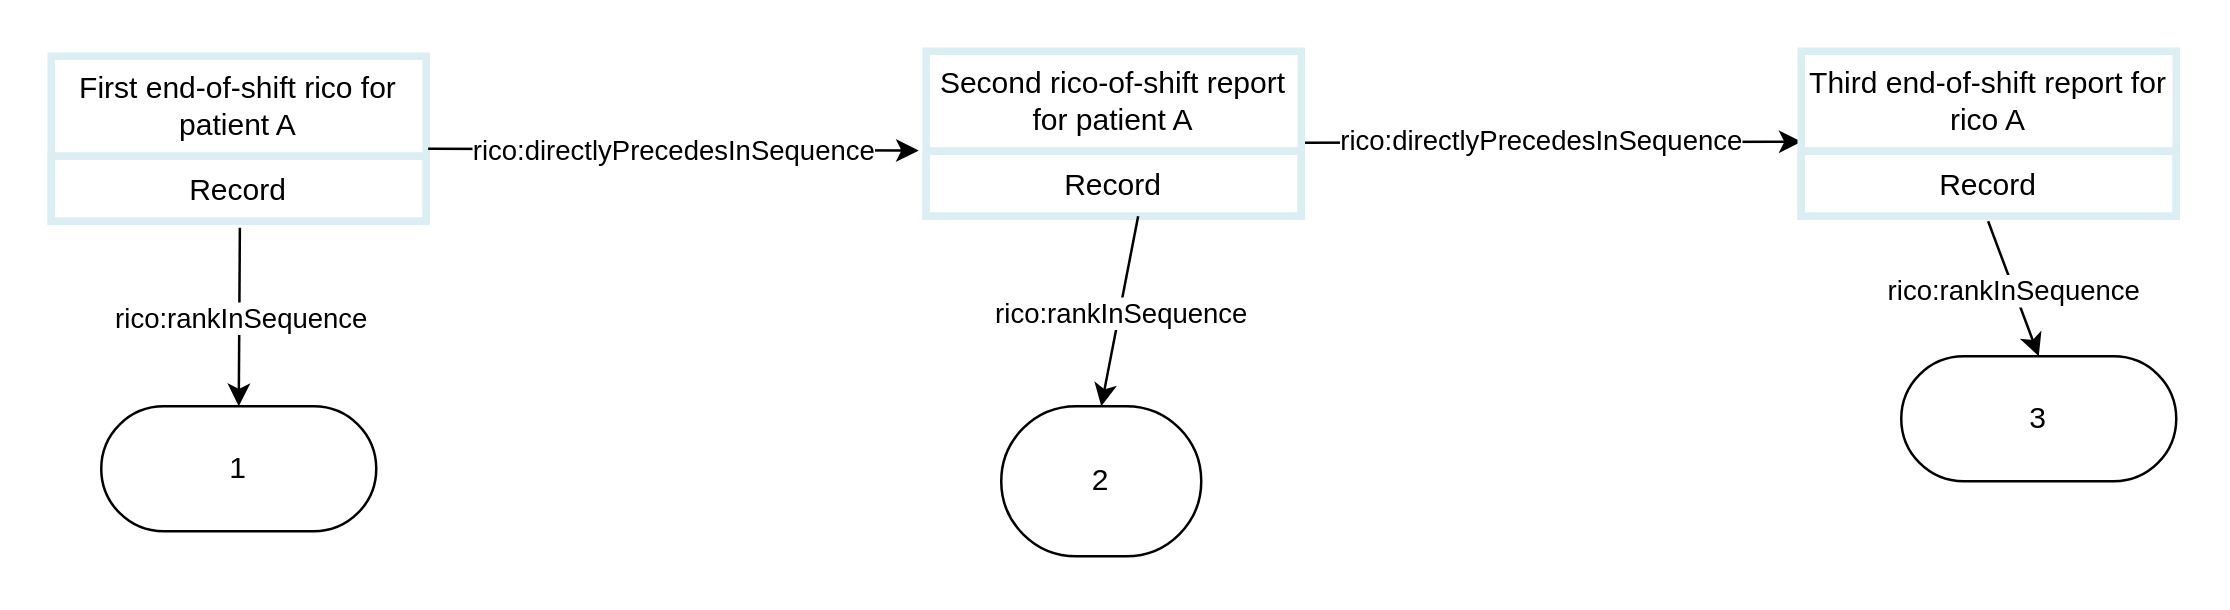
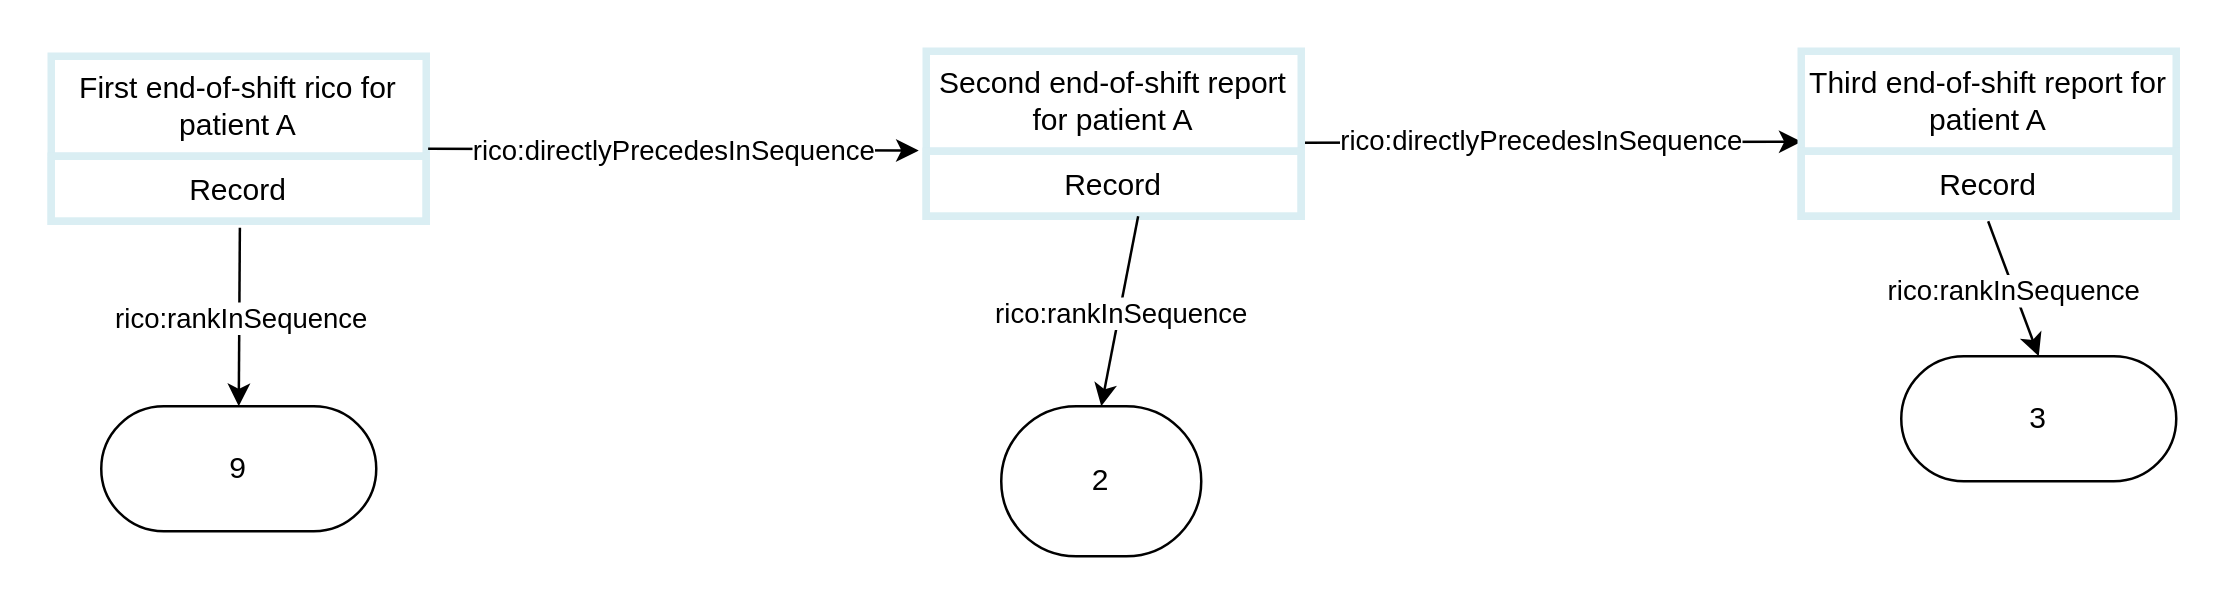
  <mxCell id="0" />
  <mxCell id="1" parent="0" />
  <mxCell id="2" value="First end-of-shift rico for patient A" style="swimlane;fontStyle=0;childLayout=stackLayout;horizontal=1;startSize=40;strokeColor=#DAEEF3;strokeWidth=3;fillColor=none;horizontalStack=0;resizeParent=1;resizeParentMax=0;resizeLast=0;collapsible=1;marginBottom=0;whiteSpace=wrap;html=1;labelPadding=0;" parent="1" vertex="1"><mxGeometry x="20" y="22" width="150" height="66" as="geometry" /></mxCell>
  <mxCell id="3" value="Record" style="text;strokeColor=#DAEEF3;strokeWidth=3;fillColor=none;align=center;verticalAlign=top;spacingLeft=4;spacingRight=4;overflow=hidden;rotatable=0;points=[[0,0.5],[1,0.5]];portConstraint=eastwest;whiteSpace=wrap;html=1;" parent="2" vertex="1"><mxGeometry y="40" width="150" height="26" as="geometry" /></mxCell>
  <mxCell id="4" value="" style="endArrow=classic;html=1;rounded=0;entryX=-0.02;entryY=-0.01;entryDx=0;entryDy=0;entryPerimeter=0;exitX=1.005;exitY=0.56;exitDx=0;exitDy=0;exitPerimeter=0;" parent="1" source="2" target="9" edge="1"><mxGeometry relative="1" as="geometry"><mxPoint x="240" y="57.5" as="sourcePoint" /><mxPoint x="420" y="58" as="targetPoint" /></mxGeometry></mxCell>
  <mxCell id="5" value="rico:directlyPrecedesInSequence" style="edgeLabel;resizable=0;html=1;;align=center;verticalAlign=middle;" parent="4" connectable="0" vertex="1"><mxGeometry relative="1" as="geometry" /></mxCell>
  <mxCell id="6" value="" style="endArrow=classic;html=1;rounded=0;entryX=0.001;entryY=0.548;entryDx=0;entryDy=0;exitX=1.012;exitY=-0.13;exitDx=0;exitDy=0;exitPerimeter=0;entryPerimeter=0;" parent="1" target="10" edge="1"><mxGeometry relative="1" as="geometry"><mxPoint x="520" y="56.62" as="sourcePoint" /><mxPoint x="708.2" y="55" as="targetPoint" /></mxGeometry></mxCell>
  <mxCell id="7" value="rico:directlyPrecedesInSequence" style="edgeLabel;resizable=0;html=1;;align=center;verticalAlign=middle;" parent="6" connectable="0" vertex="1"><mxGeometry relative="1" as="geometry"><mxPoint x="-4" y="-1" as="offset" /></mxGeometry></mxCell>
- <mxCell id="8" value="Second rico-of-shift report for patient A" style="swimlane;fontStyle=0;childLayout=stackLayout;horizontal=1;startSize=40;strokeColor=#DAEEF3;strokeWidth=3;fillColor=none;horizontalStack=0;resizeParent=1;resizeParentMax=0;resizeLast=0;collapsible=1;marginBottom=0;whiteSpace=wrap;html=1;labelPadding=0;" parent="1" vertex="1"><mxGeometry x="370" y="20" width="150" height="66" as="geometry" /></mxCell>
+ <mxCell id="8" value="Second end-of-shift report for patient A" style="swimlane;fontStyle=0;childLayout=stackLayout;horizontal=1;startSize=40;strokeColor=#DAEEF3;strokeWidth=3;fillColor=none;horizontalStack=0;resizeParent=1;resizeParentMax=0;resizeLast=0;collapsible=1;marginBottom=0;whiteSpace=wrap;html=1;labelPadding=0;" parent="1" vertex="1"><mxGeometry x="370" y="20" width="150" height="66" as="geometry" /></mxCell>
  <mxCell id="9" value="Record" style="text;strokeColor=#DAEEF3;strokeWidth=3;fillColor=none;align=center;verticalAlign=top;spacingLeft=4;spacingRight=4;overflow=hidden;rotatable=0;points=[[0,0.5],[1,0.5]];portConstraint=eastwest;whiteSpace=wrap;html=1;" parent="8" vertex="1"><mxGeometry y="40" width="150" height="26" as="geometry" /></mxCell>
- <mxCell id="10" value="Third end-of-shift report for rico A" style="swimlane;fontStyle=0;childLayout=stackLayout;horizontal=1;startSize=40;strokeColor=#DAEEF3;strokeWidth=3;fillColor=none;horizontalStack=0;resizeParent=1;resizeParentMax=0;resizeLast=0;collapsible=1;marginBottom=0;whiteSpace=wrap;html=1;labelPadding=0;" parent="1" vertex="1"><mxGeometry x="720" y="20" width="150" height="66" as="geometry" /></mxCell>
+ <mxCell id="10" value="Third end-of-shift report for patient A" style="swimlane;fontStyle=0;childLayout=stackLayout;horizontal=1;startSize=40;strokeColor=#DAEEF3;strokeWidth=3;fillColor=none;horizontalStack=0;resizeParent=1;resizeParentMax=0;resizeLast=0;collapsible=1;marginBottom=0;whiteSpace=wrap;html=1;labelPadding=0;" parent="1" vertex="1"><mxGeometry x="720" y="20" width="150" height="66" as="geometry" /></mxCell>
  <mxCell id="11" value="Record" style="text;strokeColor=#DAEEF3;strokeWidth=3;fillColor=none;align=center;verticalAlign=top;spacingLeft=4;spacingRight=4;overflow=hidden;rotatable=0;points=[[0,0.5],[1,0.5]];portConstraint=eastwest;whiteSpace=wrap;html=1;" parent="10" vertex="1"><mxGeometry y="40" width="150" height="26" as="geometry" /></mxCell>
  <mxCell id="12" value="" style="endArrow=classic;html=1;rounded=0;exitX=0.503;exitY=1.101;exitDx=0;exitDy=0;exitPerimeter=0;" edge="1" parent="1" source="3"><mxGeometry relative="1" as="geometry"><mxPoint x="30" y="282" as="sourcePoint" /><mxPoint x="95" y="162" as="targetPoint" /></mxGeometry></mxCell>
  <mxCell id="13" value="rico:rankInSequence" style="edgeLabel;resizable=0;html=1;;align=center;verticalAlign=middle;" connectable="0" vertex="1" parent="12"><mxGeometry relative="1" as="geometry" /></mxCell>
- <mxCell id="14" value="1" style="html=1;whiteSpace=wrap;rounded=1;arcSize=50;" vertex="1" parent="1"><mxGeometry x="40" y="162" width="110" height="50" as="geometry" /></mxCell>
+ <mxCell id="14" value="9" style="html=1;whiteSpace=wrap;rounded=1;arcSize=50;" vertex="1" parent="1"><mxGeometry x="40" y="162" width="110" height="50" as="geometry" /></mxCell>
  <mxCell id="15" value="" style="endArrow=classic;html=1;rounded=0;exitX=0.503;exitY=1.101;exitDx=0;exitDy=0;exitPerimeter=0;entryX=0.5;entryY=0;entryDx=0;entryDy=0;" edge="1" parent="1" target="17"><mxGeometry relative="1" as="geometry"><mxPoint x="454.76" y="86" as="sourcePoint" /><mxPoint x="454.76" y="157" as="targetPoint" /></mxGeometry></mxCell>
  <mxCell id="16" value="rico:rankInSequence" style="edgeLabel;resizable=0;html=1;;align=center;verticalAlign=middle;" connectable="0" vertex="1" parent="15"><mxGeometry relative="1" as="geometry" /></mxCell>
  <mxCell id="17" value="2" style="html=1;whiteSpace=wrap;rounded=1;arcSize=50;" vertex="1" parent="1"><mxGeometry x="400" y="162" width="80" height="60" as="geometry" /></mxCell>
  <mxCell id="18" value="" style="endArrow=classic;html=1;rounded=0;exitX=0.503;exitY=1.101;exitDx=0;exitDy=0;exitPerimeter=0;entryX=0.5;entryY=0;entryDx=0;entryDy=0;" edge="1" parent="1" target="20"><mxGeometry relative="1" as="geometry"><mxPoint x="794.76" y="88" as="sourcePoint" /><mxPoint x="795" y="164" as="targetPoint" /></mxGeometry></mxCell>
  <mxCell id="19" value="rico:rankInSequence" style="edgeLabel;resizable=0;html=1;;align=center;verticalAlign=middle;" connectable="0" vertex="1" parent="18"><mxGeometry relative="1" as="geometry" /></mxCell>
  <mxCell id="20" value="3" style="html=1;whiteSpace=wrap;rounded=1;arcSize=50;" vertex="1" parent="1"><mxGeometry x="760" y="142" width="110" height="50" as="geometry" /></mxCell>
